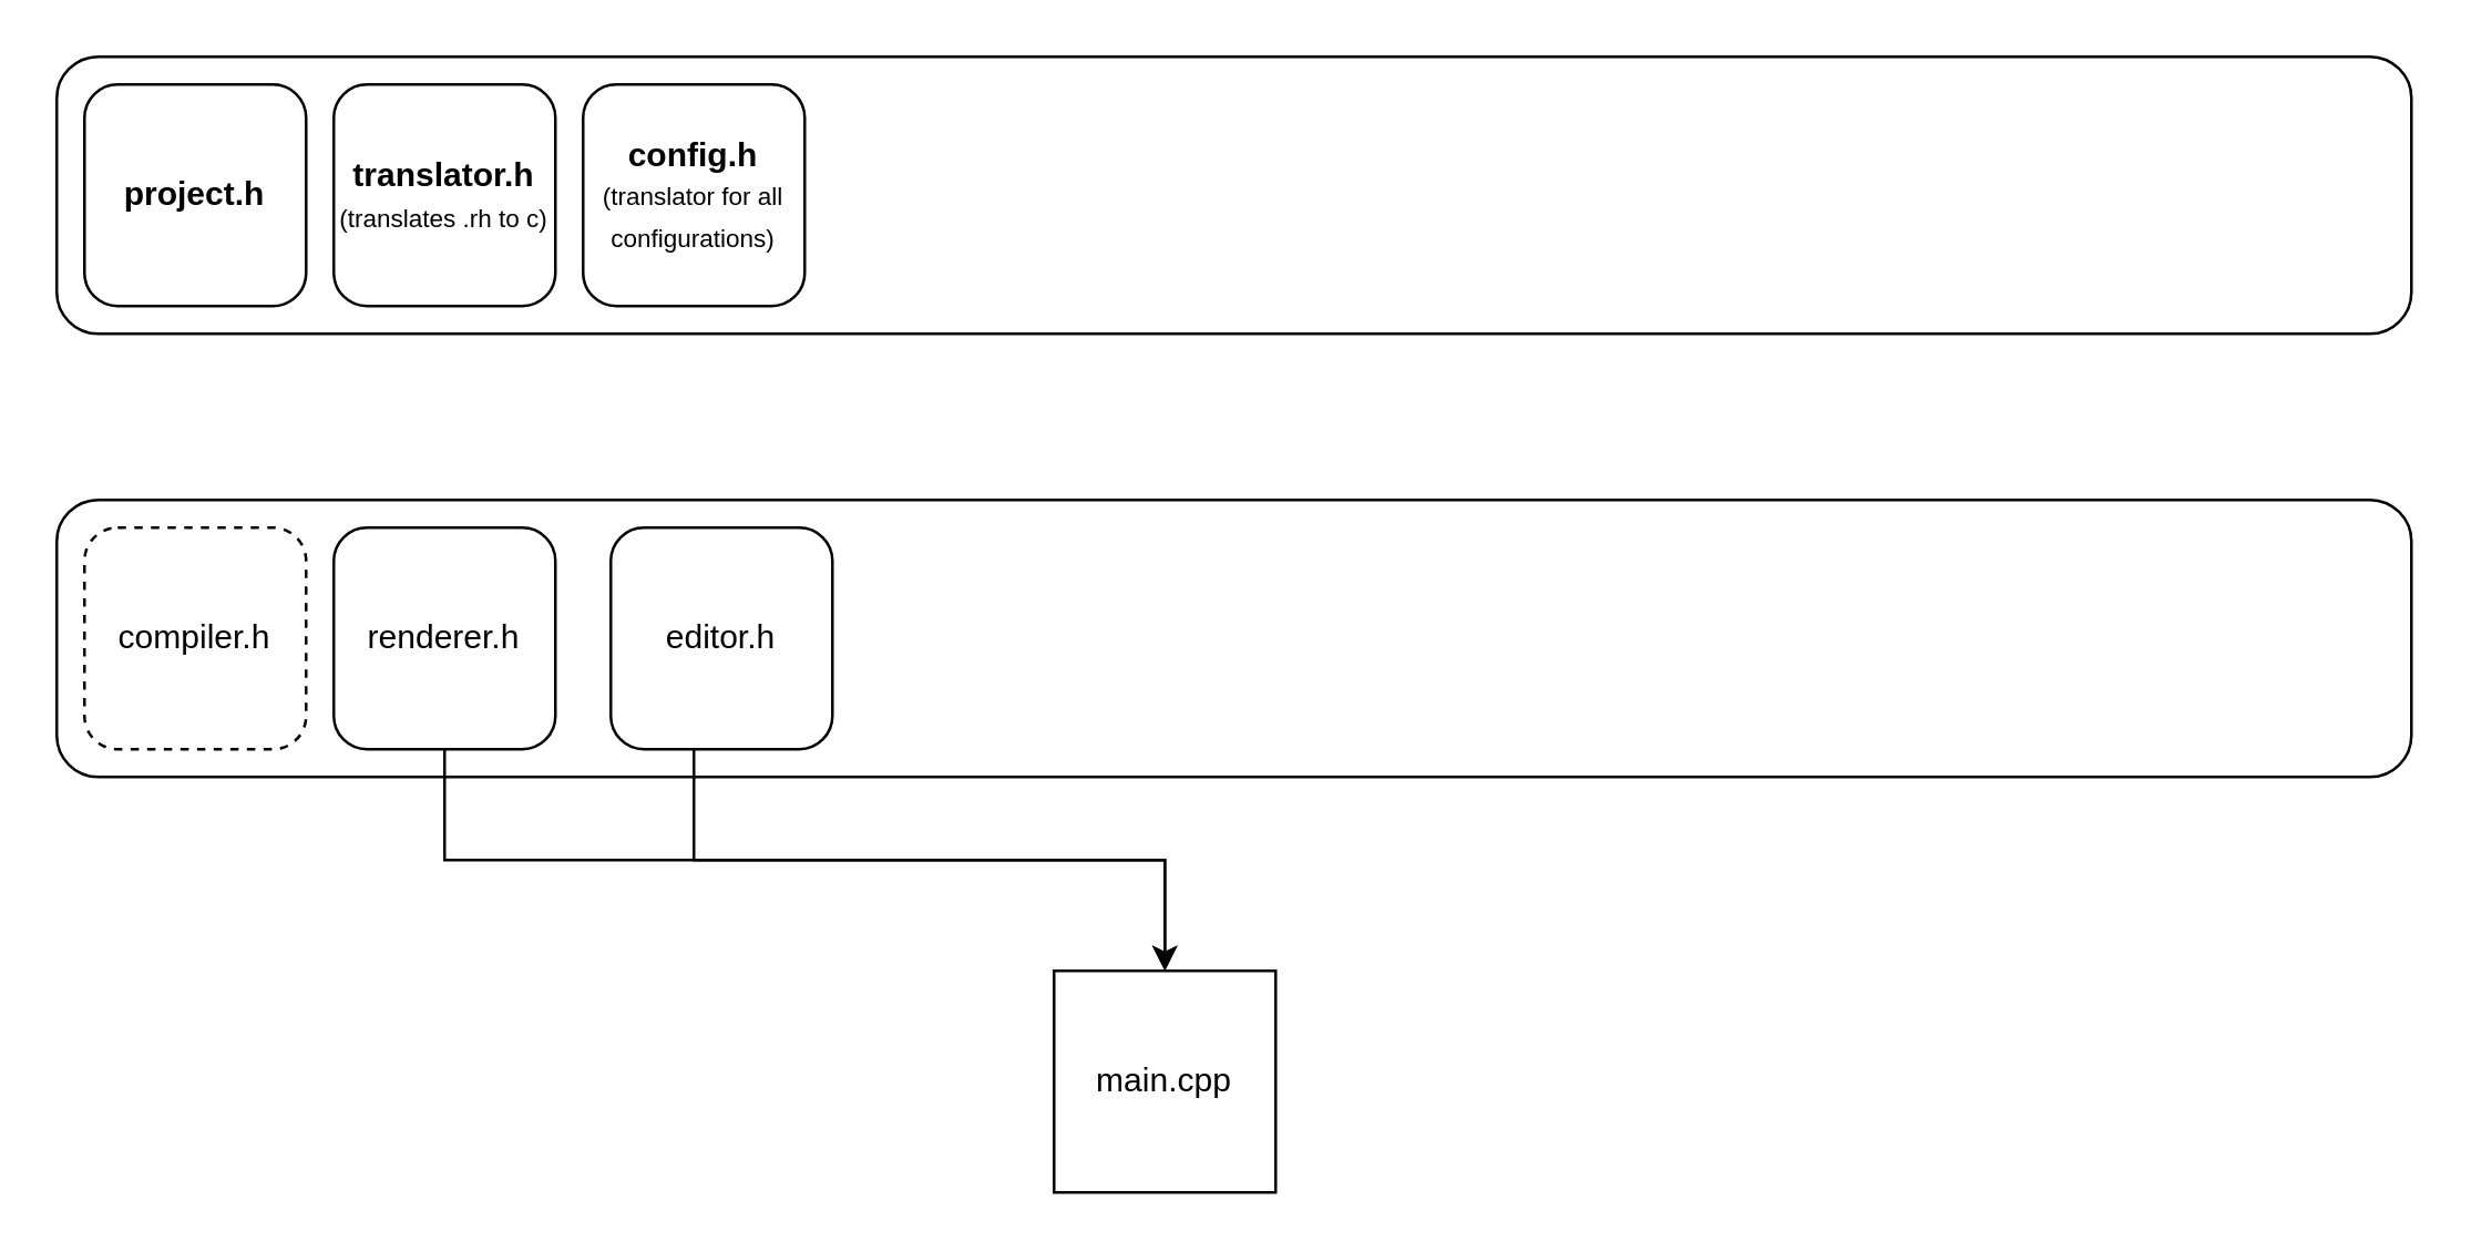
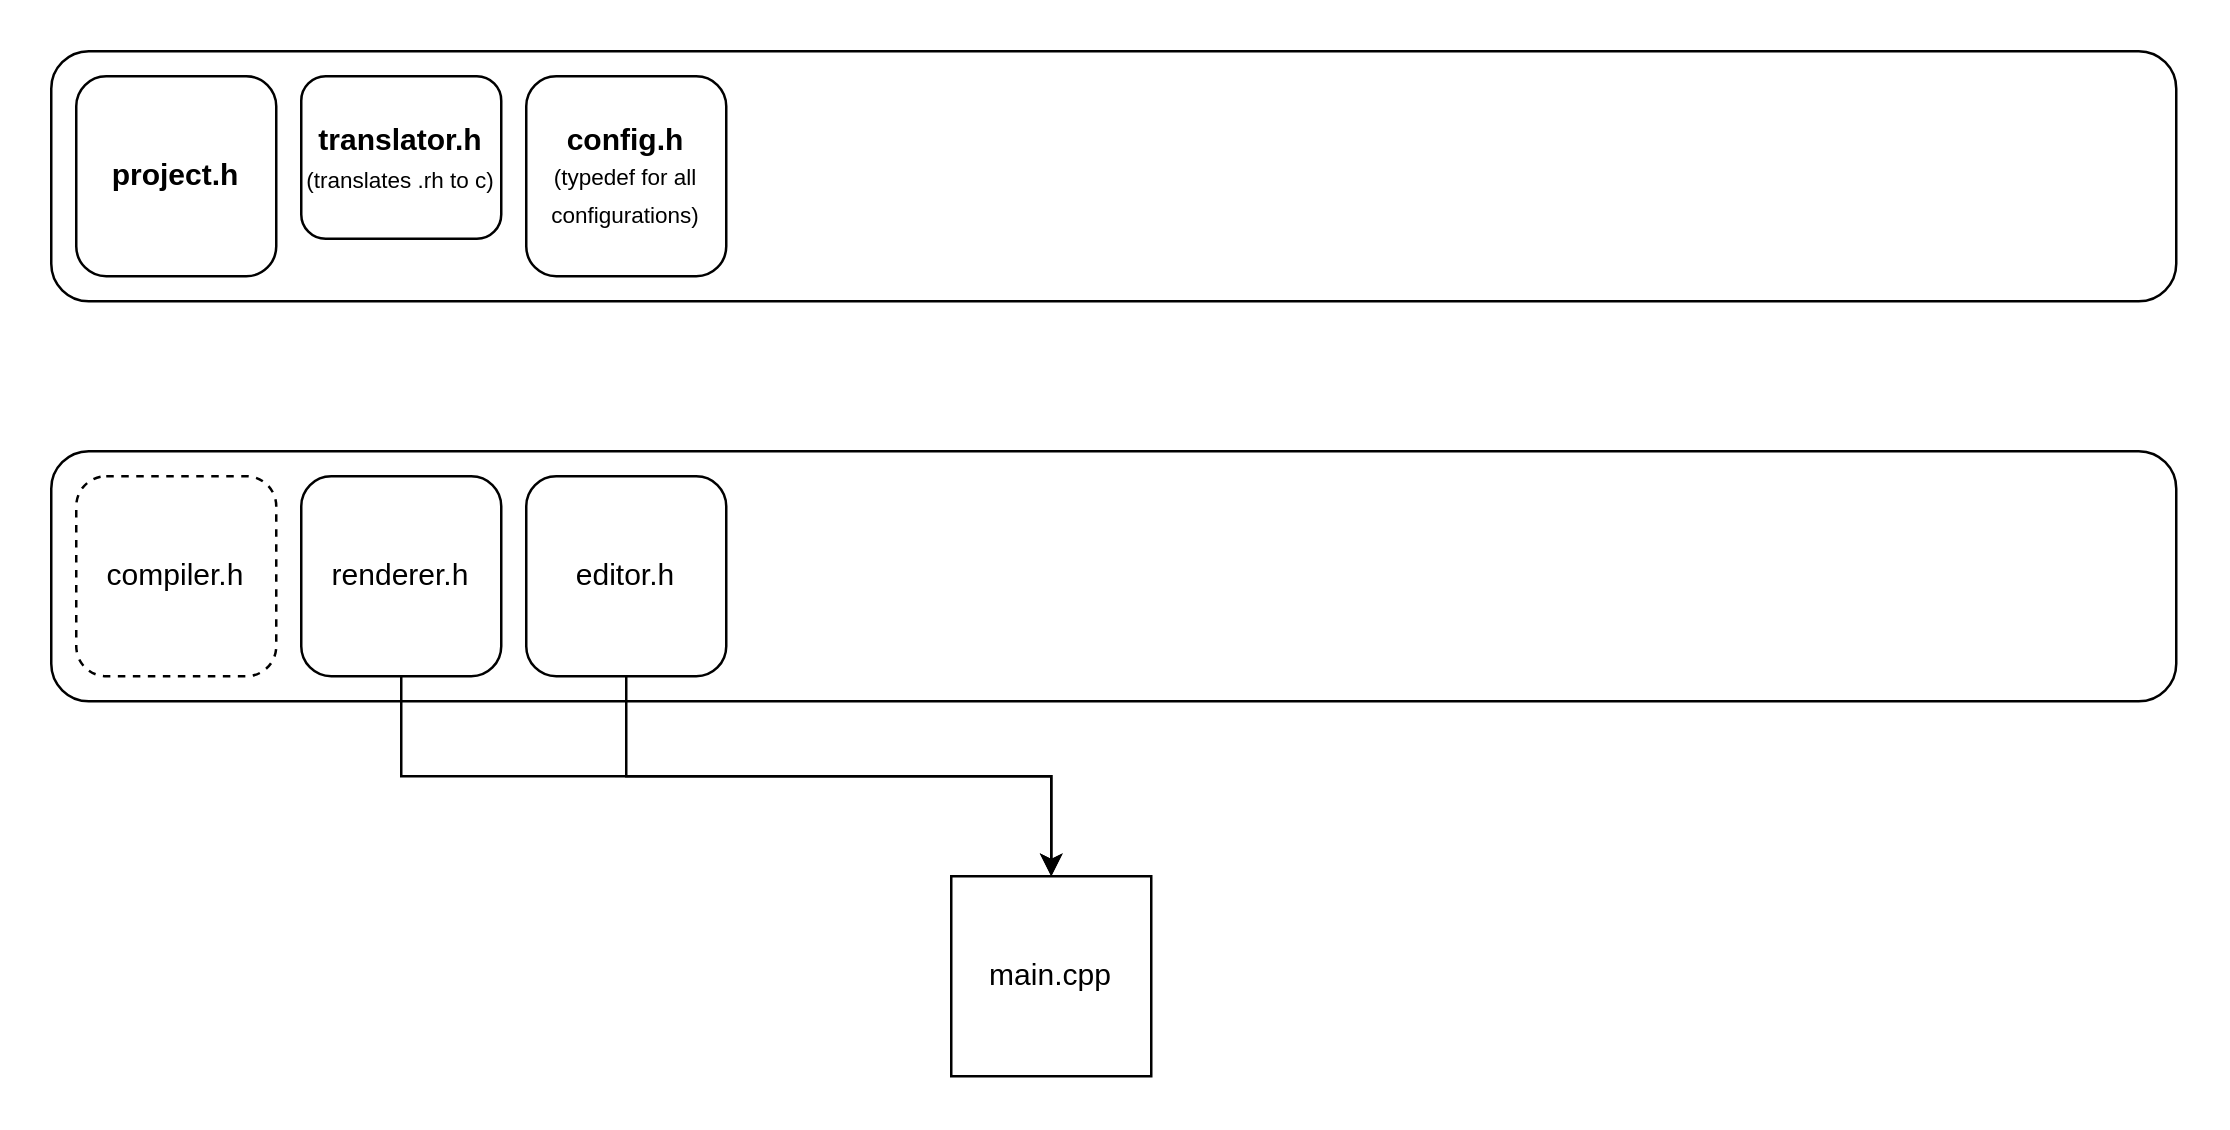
  <mxCell id="0" />
  <mxCell id="1" parent="0" />
  <mxCell id="2" value="main.cpp" style="whiteSpace=wrap;html=1;aspect=fixed;rounded=0;" vertex="1" parent="1"><mxGeometry x="380" y="350" width="80" height="80" as="geometry" /></mxCell>
  <mxCell id="3" value="" style="rounded=1;whiteSpace=wrap;html=1;container=1;" vertex="1" parent="1"><mxGeometry y="20" width="850" height="100" as="geometry" x="20" /></mxCell>
  <mxCell id="4" value="&lt;b&gt;project.h&lt;span style=&quot;color: rgba(0, 0, 0, 0); font-family: monospace; font-size: 0px; text-align: start; text-wrap-mode: nowrap;&quot;&gt;%3CmxGraphModel%3E%3Croot%3E%3CmxCell%20id%3D%220%22%2F%3E%3CmxCell%20id%3D%221%22%20parent%3D%220%22%2F%3E%3CmxCell%20id%3D%222%22%20value%3D%22%22%20style%3D%22rounded%3D1%3BwhiteSpace%3Dwrap%3Bhtml%3D1%3Bcontainer%3D1%3B%22%20vertex%3D%221%22%20parent%3D%221%22%3E%3CmxGeometry%20y%3D%221910%22%20width%3D%22850%22%20height%3D%22100%22%20as%3D%22geometry%22%2F%3E%3C%2FmxCell%3E%3CmxCell%20id%3D%223%22%20value%3D%22editor.h%22%20style%3D%22whiteSpace%3Dwrap%3Bhtml%3D1%3Baspect%3Dfixed%3Brounded%3D1%3B%22%20vertex%3D%221%22%20parent%3D%222%22%3E%3CmxGeometry%20x%3D%22190%22%20y%3D%2210%22%20width%3D%2280%22%20height%3D%2280%22%20as%3D%22geometry%22%2F%3E%3C%2FmxCell%3E%3C%2Froot%3E%3C%2FmxGraphModel%3E&lt;/span&gt;&lt;/b&gt;" style="whiteSpace=wrap;html=1;aspect=fixed;rounded=1;" vertex="1" parent="3"><mxGeometry x="10" y="10" width="80" height="80" as="geometry" /></mxCell>
- <mxCell id="5" value="&lt;b&gt;translator.h&lt;/b&gt;&lt;div&gt;&lt;font style=&quot;font-size: 9px;&quot;&gt;(translates .rh to c)&lt;/font&gt;&lt;/div&gt;" style="whiteSpace=wrap;html=1;aspect=fixed;rounded=1;" vertex="1" parent="3"><mxGeometry x="100" y="10" width="80" height="80" as="geometry" /></mxCell>
- <mxCell id="6" value="&lt;b&gt;config.h&lt;/b&gt;&lt;div&gt;&lt;font style=&quot;font-size: 9px;&quot;&gt;(translator for all configurations)&lt;/font&gt;&lt;/div&gt;" style="whiteSpace=wrap;html=1;aspect=fixed;rounded=1;" vertex="1" parent="3"><mxGeometry x="190" y="10" width="80" height="80" as="geometry" /></mxCell>
+ <mxCell id="5" value="&lt;b&gt;translator.h&lt;/b&gt;&lt;div&gt;&lt;font style=&quot;font-size: 9px;&quot;&gt;(translates .rh to c)&lt;/font&gt;&lt;/div&gt;" style="whiteSpace=wrap;html=1;aspect=fixed;rounded=1;" vertex="1" parent="3"><mxGeometry x="100" y="10" width="80" height="65" as="geometry" /></mxCell>
+ <mxCell id="6" value="&lt;b&gt;config.h&lt;/b&gt;&lt;div&gt;&lt;font style=&quot;font-size: 9px;&quot;&gt;(typedef for all configurations)&lt;/font&gt;&lt;/div&gt;" style="whiteSpace=wrap;html=1;aspect=fixed;rounded=1;" vertex="1" parent="3"><mxGeometry x="190" y="10" width="80" height="80" as="geometry" /></mxCell>
  <mxCell id="7" value="" style="group" vertex="1" connectable="0" parent="1"><mxGeometry y="180" width="850" height="100" as="geometry" x="20" /></mxCell>
  <mxCell id="8" value="" style="rounded=1;whiteSpace=wrap;html=1;container=1;" vertex="1" parent="7"><mxGeometry width="850" height="100" as="geometry" /></mxCell>
- <mxCell id="9" value="editor.h" style="whiteSpace=wrap;html=1;aspect=fixed;rounded=1;" vertex="1" parent="8"><mxGeometry x="200" y="10" width="80" height="80" as="geometry" /></mxCell>
+ <mxCell id="9" value="editor.h" style="whiteSpace=wrap;html=1;aspect=fixed;rounded=1;" vertex="1" parent="8"><mxGeometry x="190" y="10" width="80" height="80" as="geometry" /></mxCell>
  <mxCell id="10" value="compiler.h" style="whiteSpace=wrap;html=1;aspect=fixed;rounded=1;dashed=1;" vertex="1" parent="7"><mxGeometry x="10" y="10" width="80" height="80" as="geometry" /></mxCell>
  <mxCell id="11" value="renderer.h" style="whiteSpace=wrap;html=1;aspect=fixed;rounded=1;" vertex="1" parent="7"><mxGeometry x="100" y="10" width="80" height="80" as="geometry" /></mxCell>
  <mxCell id="12" style="edgeStyle=orthogonalEdgeStyle;rounded=0;orthogonalLoop=1;jettySize=auto;html=1;entryX=0.5;entryY=0;entryDx=0;entryDy=0;" edge="1" parent="1" source="11" target="2"><mxGeometry relative="1" as="geometry"><Array as="points"><mxPoint x="160" y="310" /><mxPoint x="420" y="310" /></Array></mxGeometry></mxCell>
  <mxCell id="13" style="edgeStyle=orthogonalEdgeStyle;rounded=0;orthogonalLoop=1;jettySize=auto;html=1;" edge="1" parent="1" source="9" target="2"><mxGeometry relative="1" as="geometry"><Array as="points"><mxPoint x="250" y="310" /><mxPoint x="420" y="310" /></Array></mxGeometry></mxCell>
